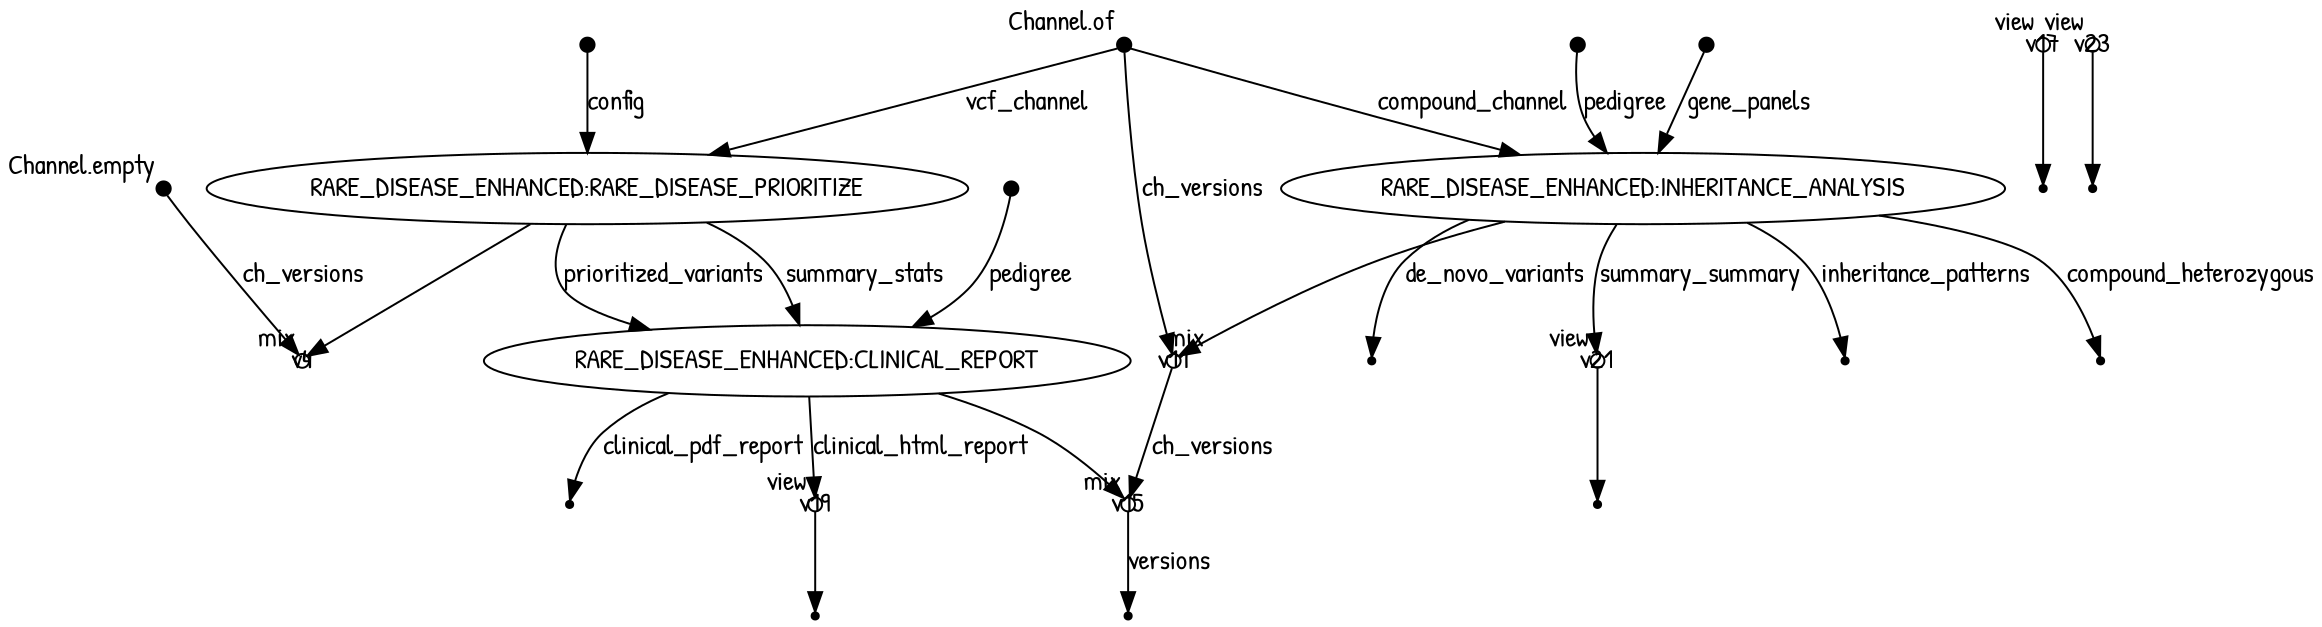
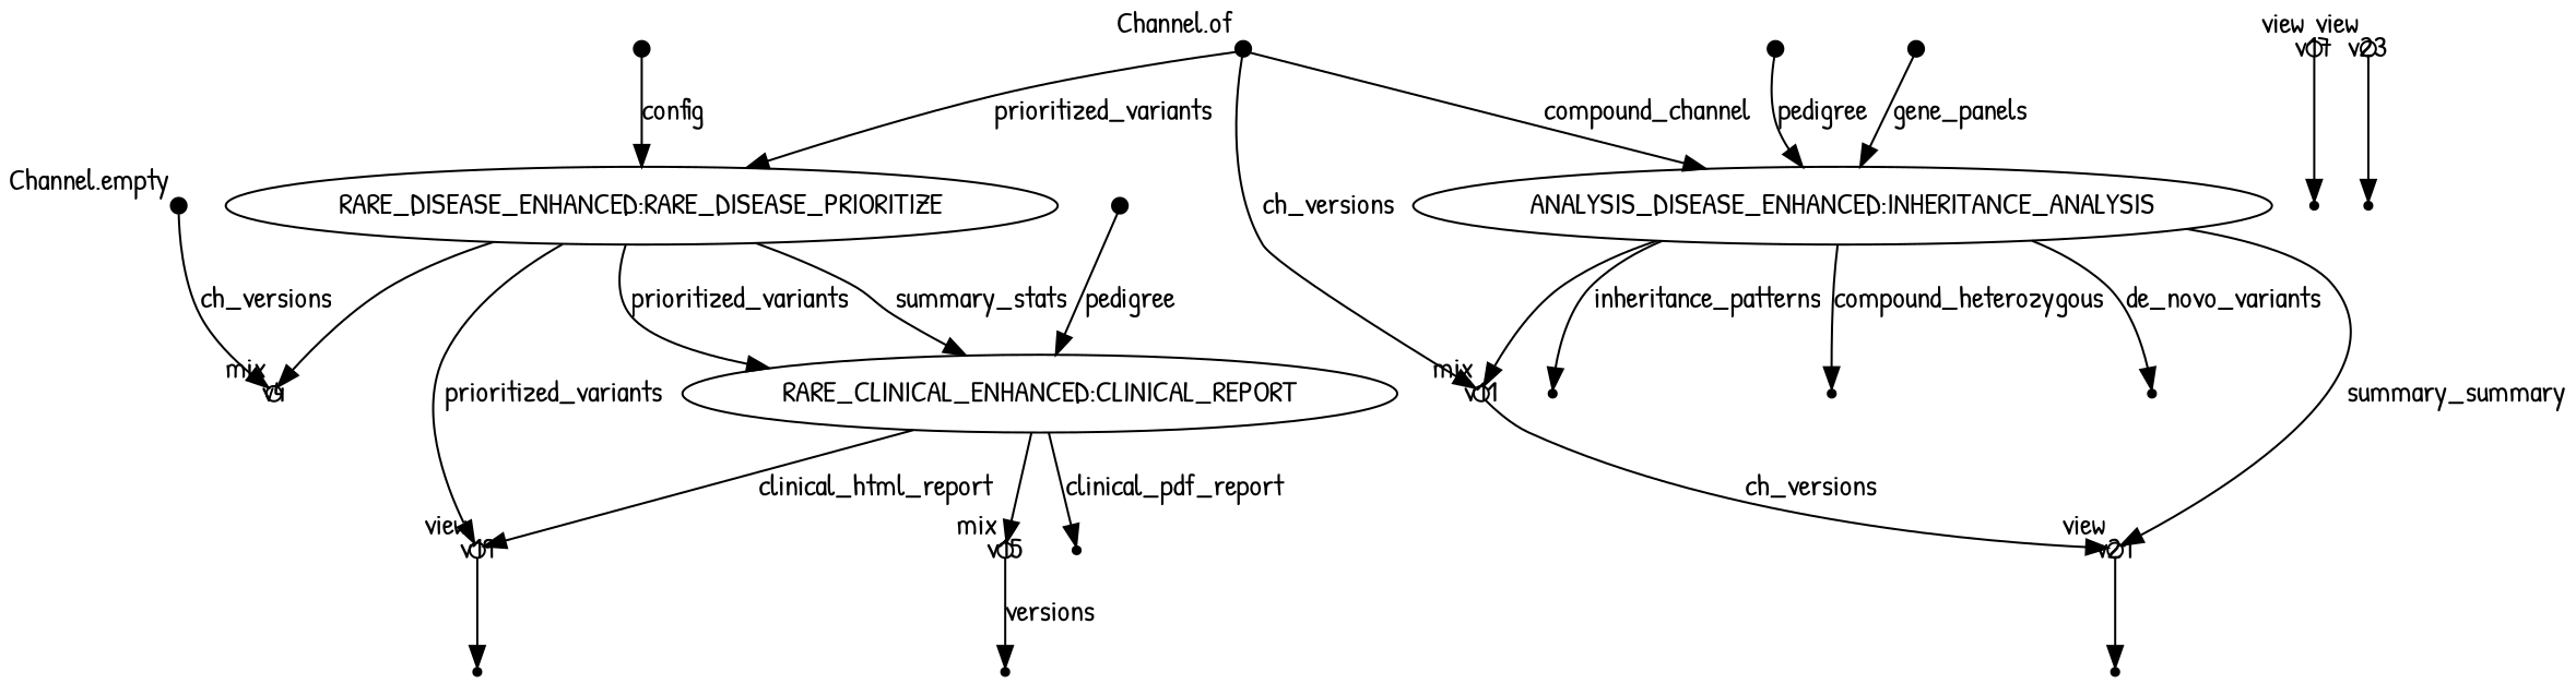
  digraph {
    fontname="Patrick Hand"
    rankdir=TB
    node [fixedsize=true fontname="Patrick Hand" shape=point]
    edge [fontname="Patrick Hand"]
    v0 [width=0.1 xlabel="Channel.of"]
    n2 [label="RARE_DISEASE_ENHANCED:RARE_DISEASE_PRIORITIZE" fixedsize="" shape=""]
-   n3 [label="RARE_DISEASE_ENHANCED:INHERITANCE_ANALYSIS" fixedsize="" shape=""]
+   n3 [label="ANALYSIS_DISEASE_ENHANCED:INHERITANCE_ANALYSIS" fixedsize="" shape=""]
    v11 [shape=circle width=0.1 xlabel=mix]
    v4 [shape=circle width=0.1 xlabel=mix]
-   n6 [label="RARE_DISEASE_ENHANCED:CLINICAL_REPORT" fixedsize="" shape=""]
+   n6 [label="RARE_CLINICAL_ENHANCED:CLINICAL_REPORT" fixedsize="" shape=""]
    v19 [shape=circle width=0.1 xlabel=view]
    v10 [fixedsize=""]
    v9 [fixedsize=""]
    v8 [fixedsize=""]
    v21 [shape=circle width=0.1 xlabel=view]
    v15 [shape=circle width=0.1 xlabel=mix]
    v14 [fixedsize=""]
    v17 [shape=circle width=0.1 xlabel=view]
    v18 [fixedsize=""]
    v20 [fixedsize=""]
    v1 [width=0.1 xlabel="Channel.empty"]
    v2 [width=0.1]
    v16 [fixedsize=""]
    v23 [shape=circle width=0.1 xlabel=view]
    v24 [fixedsize=""]
    v22 [fixedsize=""]
    v5 [width=0.1]
    v6 [width=0.1]
    v12 [width=0.1]
-   v0 -> n2 [label=vcf_channel]
+   v0 -> n2 [label=prioritized_variants]
    v0 -> n3 [label=compound_channel]
    v0 -> v11 [label=ch_versions]
    n2 -> v4
    n2 -> n6 [label=prioritized_variants]
    n2 -> n6 [label=summary_stats]
+   n2 -> v19 [label=prioritized_variants]
    n3 -> v11
    n3 -> v10 [label=inheritance_patterns]
    n3 -> v9 [label=compound_heterozygous]
    n3 -> v8 [label=de_novo_variants]
    n3 -> v21 [label=summary_summary]
-   v11 -> v15 [label=ch_versions]
+   v11 -> v21 [label=ch_versions]
    n6 -> v19 [label=clinical_html_report]
    n6 -> v15
    n6 -> v14 [label=clinical_pdf_report]
    v19 -> v20
    v21 -> v22
    v15 -> v16 [label=versions]
    v17 -> v18
    v1 -> v4 [label=ch_versions]
    v2 -> n2 [label=config]
    v23 -> v24
    v5 -> n3 [label=pedigree]
    v6 -> n3 [label=gene_panels]
    v12 -> n6 [label=pedigree]
  }
